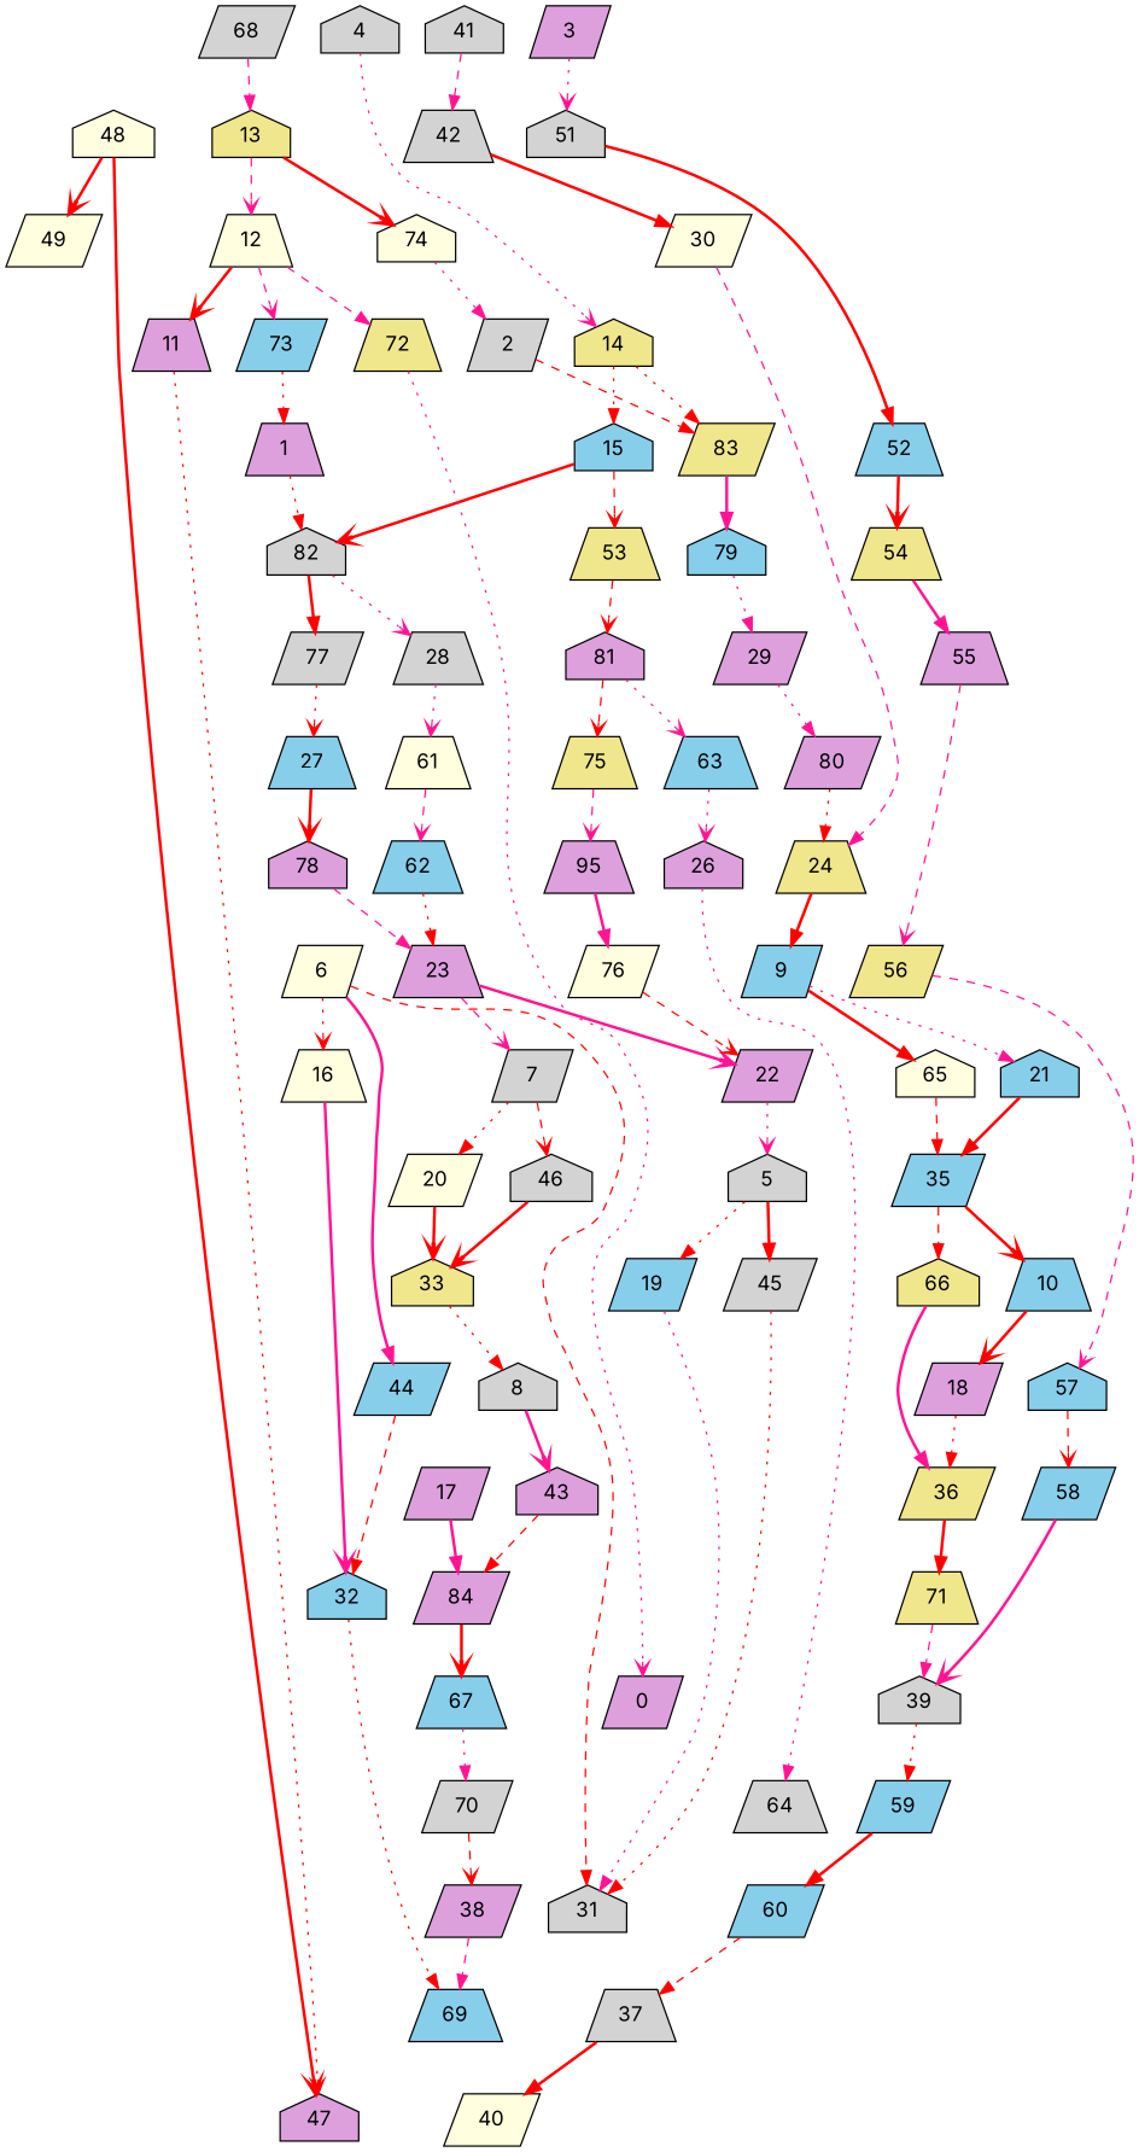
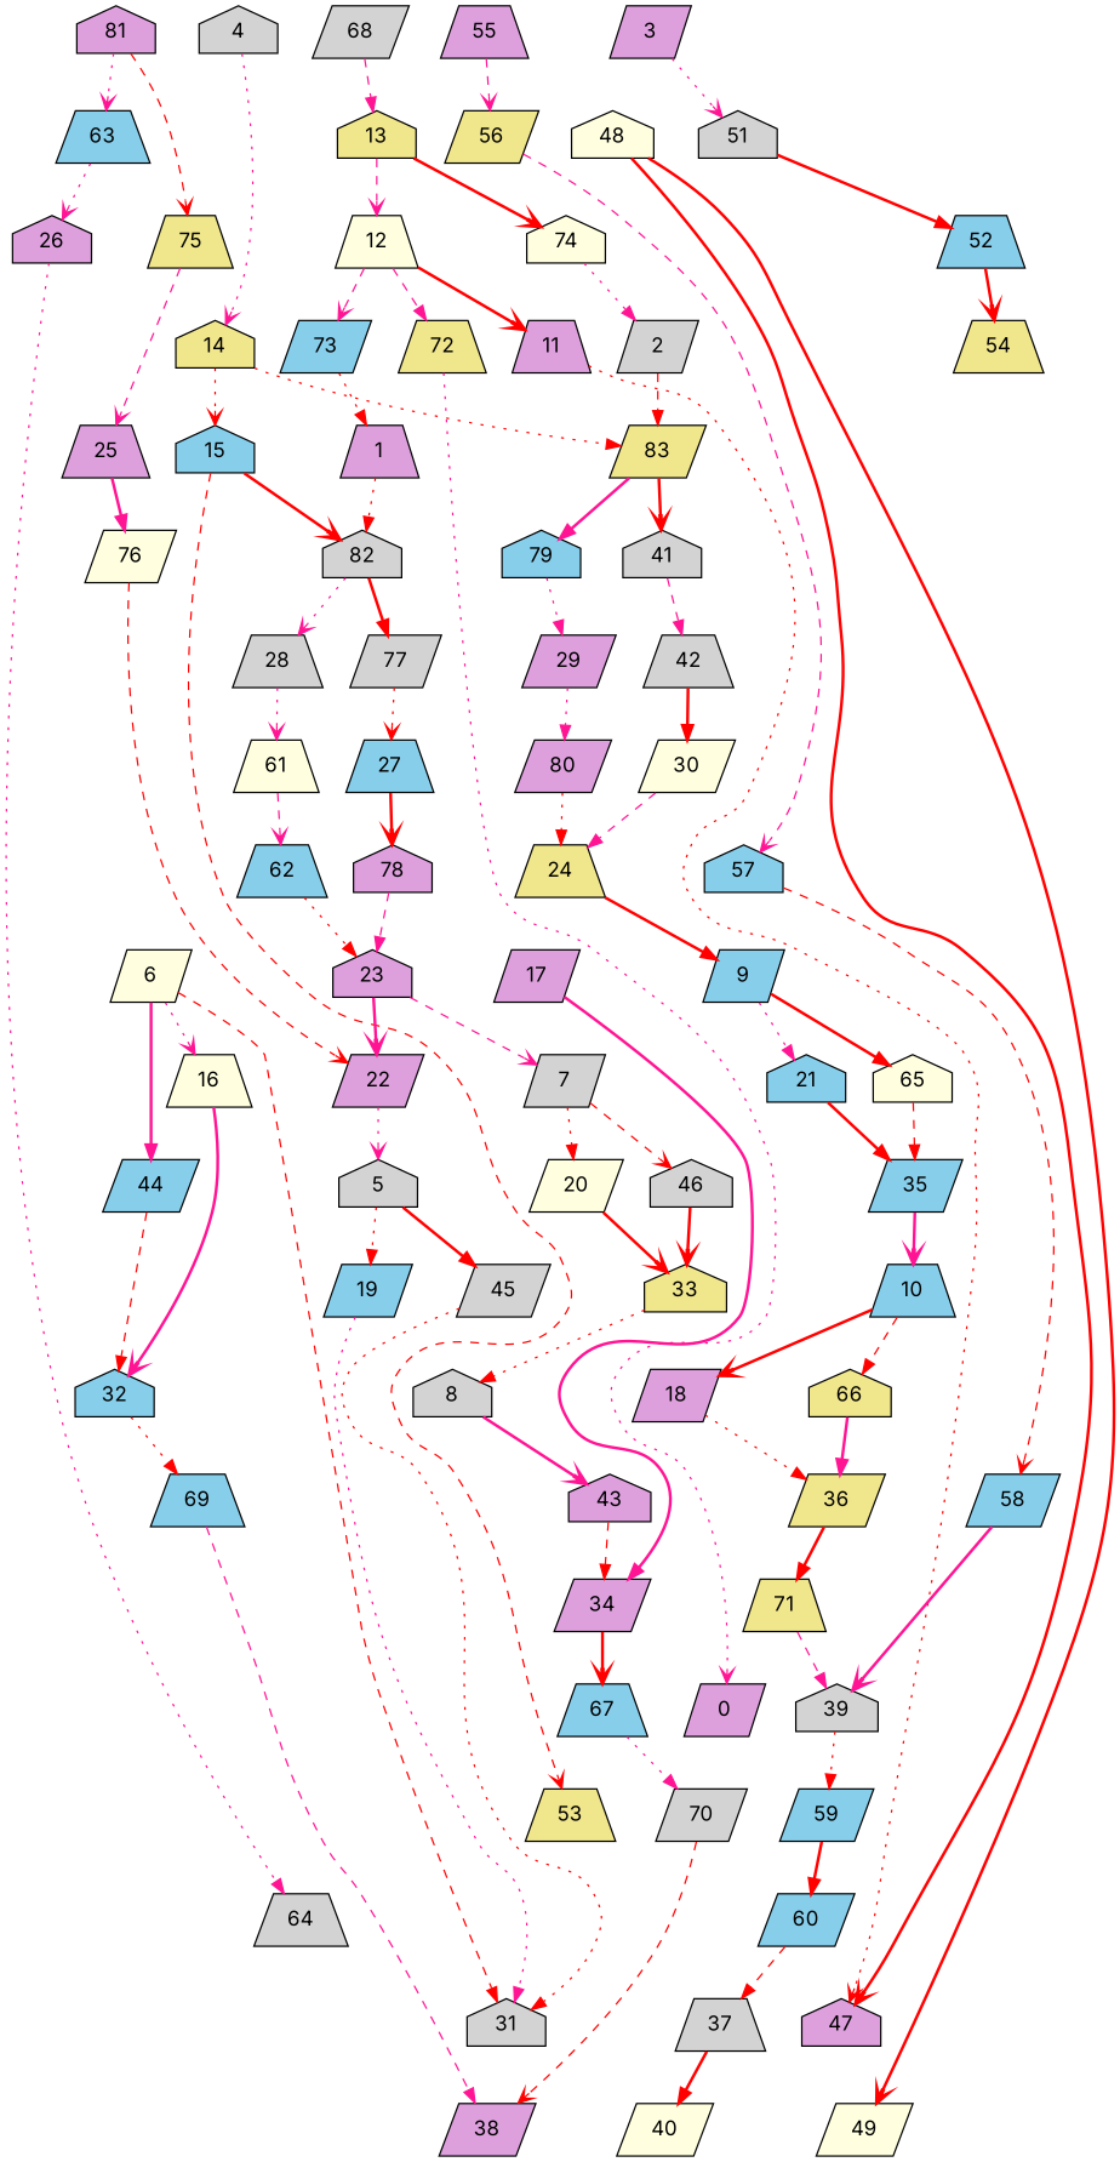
  digraph {
    fontname=Inter
    node [fillcolor=skyblue fontname=Inter shape=parallelogram style=filled]
    edge [arrowhead=normal color=red fontname=Inter style=bold weight=0]
    81 [fillcolor=plum shape=house]
    63 [shape=trapezium]
    75 [fillcolor=khaki shape=trapezium]
    1 [fillcolor=plum shape=trapezium]
    82 [fillcolor=lightgrey shape=house]
    28 [fillcolor=lightgrey shape=trapezium]
    77 [fillcolor=lightgrey]
    2 [fillcolor=lightgrey]
    83 [fillcolor=khaki]
    41 [fillcolor=lightgrey shape=house]
    79 [shape=house]
    51 [fillcolor=lightgrey shape=house]
    3 [fillcolor=plum]
    52 [shape=trapezium]
    4 [fillcolor=lightgrey shape=house]
    14 [fillcolor=khaki shape=house]
    15 [shape=house]
    5 [fillcolor=lightgrey shape=house]
    19
    45 [fillcolor=lightgrey]
    31 [fillcolor=lightgrey shape=house]
    6 [fillcolor=lightyellow]
    16 [fillcolor=lightyellow shape=trapezium]
    44
    32 [shape=house]
    7 [fillcolor=lightgrey]
    20 [fillcolor=lightyellow]
    46 [fillcolor=lightgrey shape=house]
    33 [fillcolor=khaki shape=house]
    8 [fillcolor=lightgrey shape=house]
    43 [fillcolor=plum shape=house]
    17 [fillcolor=plum]
-   34 [fillcolor=plum label=84]
+   34 [fillcolor=plum]
    9
    21 [shape=house]
    65 [fillcolor=lightyellow shape=house]
    35
    10 [shape=trapezium]
    18 [fillcolor=plum]
    66 [fillcolor=khaki shape=house]
    36 [fillcolor=khaki]
    11 [fillcolor=plum shape=trapezium]
    47 [fillcolor=plum shape=house]
    72 [fillcolor=khaki shape=trapezium]
    0 [fillcolor=plum]
    12 [fillcolor=lightyellow shape=trapezium]
    73
    13 [fillcolor=khaki shape=house]
    74 [fillcolor=lightyellow shape=house]
    53 [fillcolor=khaki shape=trapezium]
    69 [shape=trapezium]
    67 [shape=trapezium]
    71 [fillcolor=khaki shape=trapezium]
    22 [fillcolor=plum]
-   23 [fillcolor=plum shape=trapezium]
+   23 [fillcolor=plum shape=house]
    24 [fillcolor=khaki shape=trapezium]
-   25 [fillcolor=plum shape=trapezium label=95]
+   25 [fillcolor=plum shape=trapezium]
    76 [fillcolor=lightyellow]
    26 [fillcolor=plum shape=house]
    64 [fillcolor=lightgrey shape=trapezium]
    27 [shape=trapezium]
    78 [fillcolor=plum shape=house]
    61 [fillcolor=lightyellow shape=trapezium]
    62 [shape=trapezium]
    29 [fillcolor=plum]
    80 [fillcolor=plum]
    30 [fillcolor=lightyellow]
    38 [fillcolor=plum]
    70 [fillcolor=lightgrey]
    39 [fillcolor=lightgrey shape=house]
    37 [fillcolor=lightgrey shape=trapezium]
    40 [fillcolor=lightyellow]
    59
    60
    42 [fillcolor=lightgrey shape=trapezium]
    48 [fillcolor=lightyellow shape=house]
    49 [fillcolor=lightyellow]
    54 [fillcolor=khaki shape=trapezium]
    55 [fillcolor=plum shape=trapezium]
    56 [fillcolor=khaki]
    57 [shape=house]
    58
    68 [fillcolor=lightgrey]
    81 -> 63 [arrowhead=vee color=deeppink style=dotted]
    81 -> 75 [arrowhead=vee style=dashed]
    63 -> 26 [arrowhead=vee color=deeppink style=dotted]
    75 -> 25 [arrowhead=vee color=deeppink style=dashed]
    1 -> 82 [style=dotted]
    82 -> 28 [arrowhead=vee color=deeppink style=dotted]
    82 -> 77
    28 -> 61 [arrowhead=vee color=deeppink style=dotted]
    77 -> 27 [arrowhead=vee style=dotted]
    2 -> 83 [style=dashed weight=1]
+   83 -> 41 [arrowhead=vee]
    83 -> 79 [color=deeppink]
    41 -> 42 [color=deeppink style=dashed]
    79 -> 29 [color=deeppink style=dotted]
    51 -> 52
    3 -> 51 [arrowhead=vee color=deeppink style=dotted]
    52 -> 54 [arrowhead=vee]
    4 -> 14 [arrowhead=vee color=deeppink style=dotted]
    14 -> 83 [style=dotted]
-   14 -> 15 [style=dotted weight=2]
+   14 -> 15 [arrowhead=vee style=dotted weight=2]
    15 -> 82 [arrowhead=vee]
    15 -> 53 [arrowhead=vee style=dashed]
    5 -> 19 [style=dotted]
    5 -> 45
    19 -> 31 [color=deeppink style=dotted]
    45 -> 31 [style=dotted]
    6 -> 31 [style=dashed]
-   6 -> 16 [arrowhead=vee style=dotted]
+   6 -> 16 [arrowhead=vee color=deeppink style=dotted]
    6 -> 44 [color=deeppink]
    16 -> 32 [arrowhead=vee color=deeppink]
    44 -> 32 [style=dashed]
    32 -> 69 [style=dotted]
    7 -> 20 [style=dotted]
    7 -> 46 [arrowhead=vee style=dashed]
    20 -> 33 [arrowhead=vee]
    46 -> 33 [arrowhead=vee]
    33 -> 8 [style=dotted]
    8 -> 43 [arrowhead=vee color=deeppink]
    43 -> 34 [style=dashed]
    17 -> 34 [color=deeppink]
    34 -> 67 [arrowhead=vee weight=1]
    9 -> 21 [color=deeppink style=dotted]
    9 -> 65
    21 -> 35
    65 -> 35 [style=dashed]
-   35 -> 10 [arrowhead=vee]
+   35 -> 10 [arrowhead=vee color=deeppink]
    10 -> 18 [arrowhead=vee]
-   35 -> 66 [style=dashed]
+   10 -> 66 [style=dashed]
    18 -> 36 [style=dotted]
    66 -> 36 [color=deeppink]
    36 -> 71
    11 -> 47 [arrowhead=vee style=dotted]
    72 -> 0 [arrowhead=vee color=deeppink style=dotted]
    12 -> 11 [arrowhead=vee]
    12 -> 72 [color=deeppink style=dashed]
    12 -> 73 [arrowhead=vee color=deeppink style=dashed]
    73 -> 1 [style=dotted]
    13 -> 12 [arrowhead=vee color=deeppink style=dashed weight=1]
    13 -> 74 [arrowhead=vee]
    74 -> 2 [color=deeppink style=dotted]
-   53 -> 81 [arrowhead=vee style=dashed]
-   38 -> 69 [color=deeppink style=dashed]
+   69 -> 38 [color=deeppink style=dashed]
    67 -> 70 [color=deeppink style=dotted]
    71 -> 39 [color=deeppink style=dashed]
    22 -> 5 [arrowhead=vee color=deeppink style=dotted weight=1]
    23 -> 7 [arrowhead=vee color=deeppink style=dashed]
    23 -> 22 [arrowhead=vee color=deeppink]
    24 -> 9
    25 -> 76 [color=deeppink]
    76 -> 22 [arrowhead=vee style=dashed]
    26 -> 64 [color=deeppink style=dotted]
    27 -> 78 [arrowhead=vee]
    78 -> 23 [color=deeppink style=dashed]
    61 -> 62 [arrowhead=vee color=deeppink style=dashed]
    62 -> 23 [style=dotted]
    29 -> 80 [color=deeppink style=dotted]
    80 -> 24 [style=dotted]
    30 -> 24 [color=deeppink style=dashed]
    70 -> 38 [arrowhead=vee style=dashed]
    39 -> 59 [style=dotted]
    37 -> 40
    59 -> 60
    60 -> 37 [style=dashed]
    42 -> 30
    48 -> 47 [arrowhead=vee]
    48 -> 49 [arrowhead=vee]
-   54 -> 55 [color=deeppink]
    55 -> 56 [arrowhead=vee color=deeppink style=dashed]
    56 -> 57 [arrowhead=vee color=deeppink style=dashed]
    57 -> 58 [arrowhead=vee style=dashed]
    58 -> 39 [arrowhead=vee color=deeppink]
    68 -> 13 [color=deeppink style=dashed]
  }
